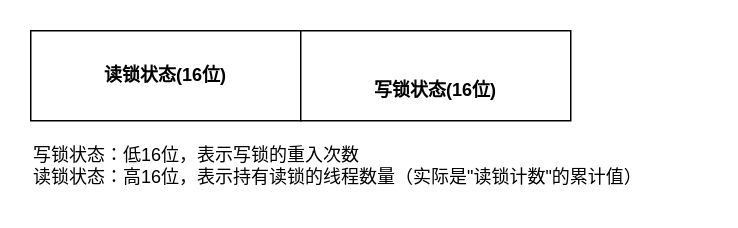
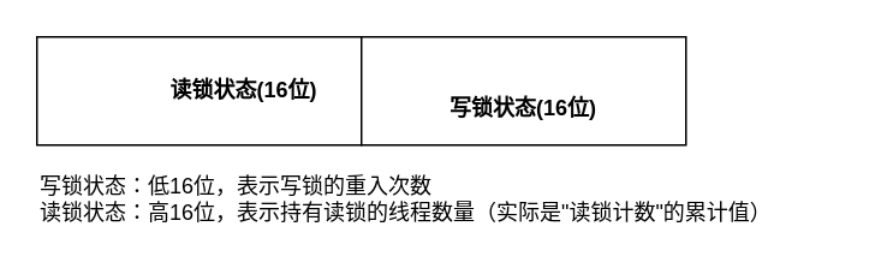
  <mxCell id="0" />
  <mxCell id="1" parent="0" />
  <mxCell id="2" value="" style="group" vertex="1" connectable="0" parent="1"><mxGeometry x="20" y="20" width="450" height="110" as="geometry" /></mxCell>
  <mxCell id="3" value="" style="group" vertex="1" connectable="0" parent="2"><mxGeometry width="360" height="60" as="geometry" /></mxCell>
  <mxCell id="4" value="" style="rounded=0;whiteSpace=wrap;html=1;" vertex="1" parent="3"><mxGeometry width="180" height="60" as="geometry" /></mxCell>
  <mxCell id="5" value="" style="rounded=0;whiteSpace=wrap;html=1;" vertex="1" parent="3"><mxGeometry x="180" width="180" height="60" as="geometry" /></mxCell>
- <mxCell id="6" value="&lt;b&gt;读锁状态(16位)&lt;/b&gt;" style="text;strokeColor=none;align=center;fillColor=none;html=1;verticalAlign=middle;whiteSpace=wrap;rounded=0;" vertex="1" parent="3"><mxGeometry x="45" y="15" width="90" height="30" as="geometry" /></mxCell>
+ <mxCell id="6" value="&lt;b&gt;读锁状态(16位)&lt;/b&gt;" style="text;strokeColor=none;align=center;fillColor=none;html=1;verticalAlign=middle;whiteSpace=wrap;rounded=0;" vertex="1" parent="3"><mxGeometry x="70" y="15" width="90" height="30" as="geometry" /></mxCell>
  <mxCell id="7" value="&lt;b&gt;写锁状态(16位)&lt;/b&gt;" style="text;strokeColor=none;align=center;fillColor=none;html=1;verticalAlign=middle;whiteSpace=wrap;rounded=0;" vertex="1" parent="3"><mxGeometry x="225" y="25" width="90" height="30" as="geometry" /></mxCell>
  <mxCell id="8" value="&lt;div&gt;写锁状态：低16位，表示写锁的重入次数&lt;/div&gt;&lt;div&gt;读锁状态：高16位，表示持有读锁的线程数量（实际是&quot;读锁计数&quot;的累计值）&lt;/div&gt;" style="text;strokeColor=none;align=left;fillColor=none;html=1;verticalAlign=middle;whiteSpace=wrap;rounded=0;" vertex="1" parent="2"><mxGeometry y="70" width="450" height="40" as="geometry" /></mxCell>
